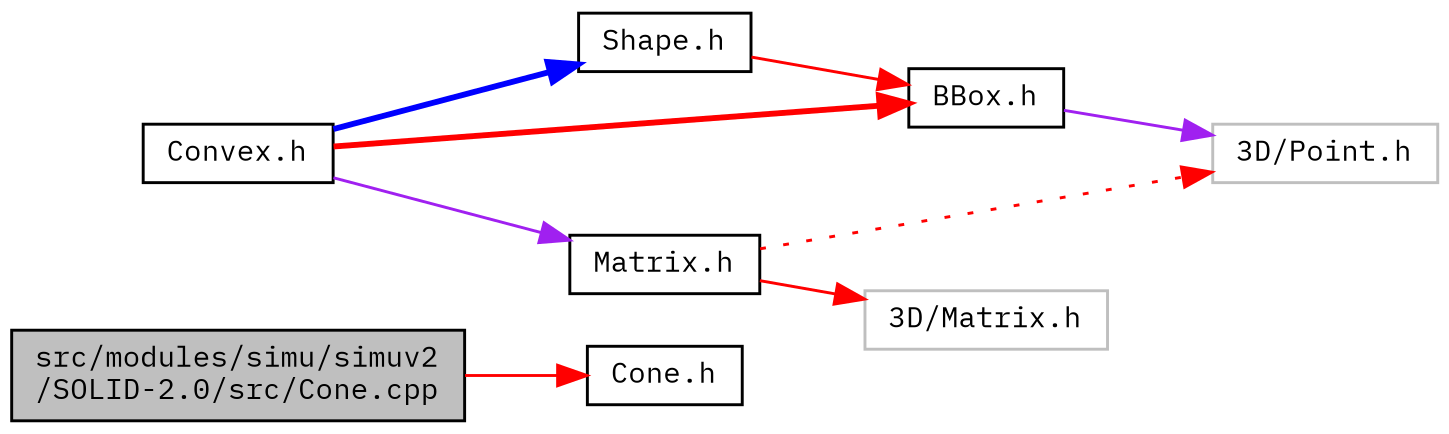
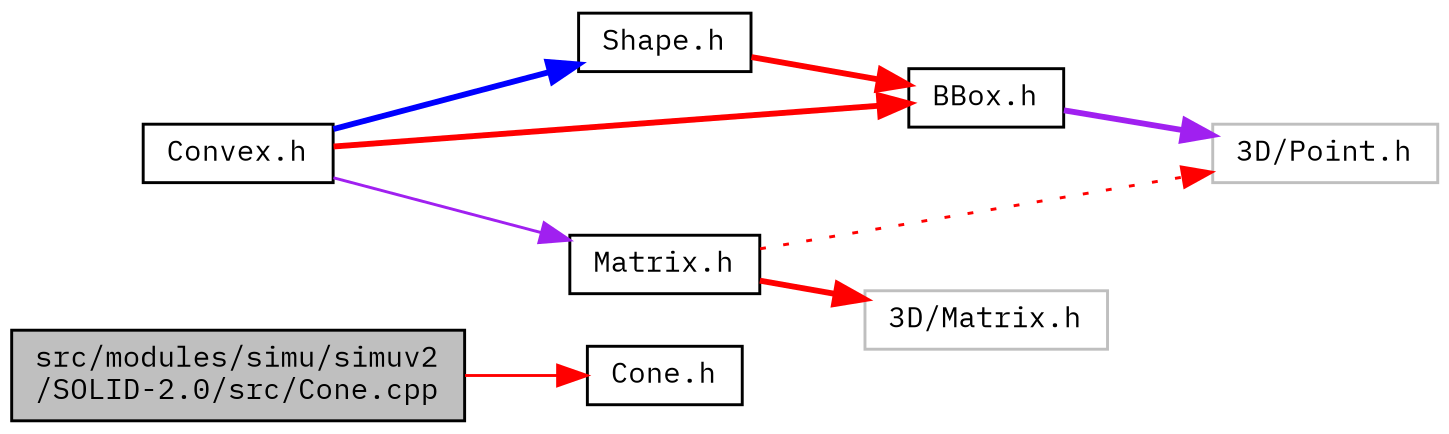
  digraph {
    fontname="IBM Plex Mono"
    rankdir=LR
    node [color=black fillcolor=white fontname="IBM Plex Mono" fontsize=10 shape=record style=filled]
    edge [color=red fontname="IBM Plex Mono" fontsize=10 labelfontname=Helvetica labelfontsize=10 style=bold]
    n1 [fillcolor=grey75 fontcolor=black height=0.2 label="src/modules/simu/simuv2\l/SOLID-2.0/src/Cone.cpp" width=0.4]
    n2 [height=0.2 label="Cone.h" width=0.4]
    n3 [height=0.2 label="Convex.h" width=0.4]
    n4 [height=0.2 label="Shape.h" width=0.4]
    n5 [height=0.2 label="BBox.h" width=0.4]
    n6 [height=0.2 label="Matrix.h" width=0.4]
    n7 [color=grey75 height=0.2 label="3D/Point.h" width=0.4]
    n8 [color=grey75 height=0.2 label="3D/Matrix.h" width=0.4]
    n1 -> n2 [style=solid]
    n3 -> n4 [color=blue]
    n3 -> n5
    n3 -> n6 [color=purple style=solid]
-   n4 -> n5 [style=solid]
-   n5 -> n7 [color=purple style=solid]
+   n4 -> n5
+   n5 -> n7 [color=purple]
    n6 -> n7 [style=dotted]
-   n6 -> n8 [style=solid]
+   n6 -> n8
  }
